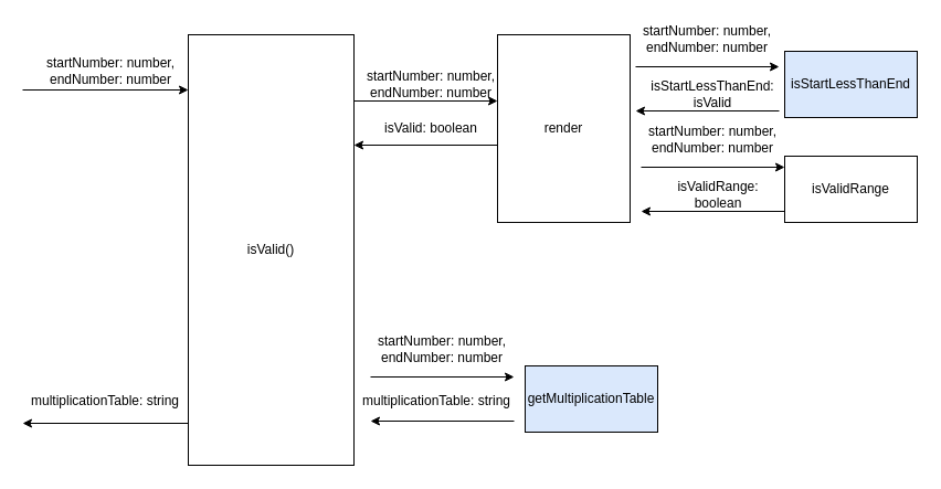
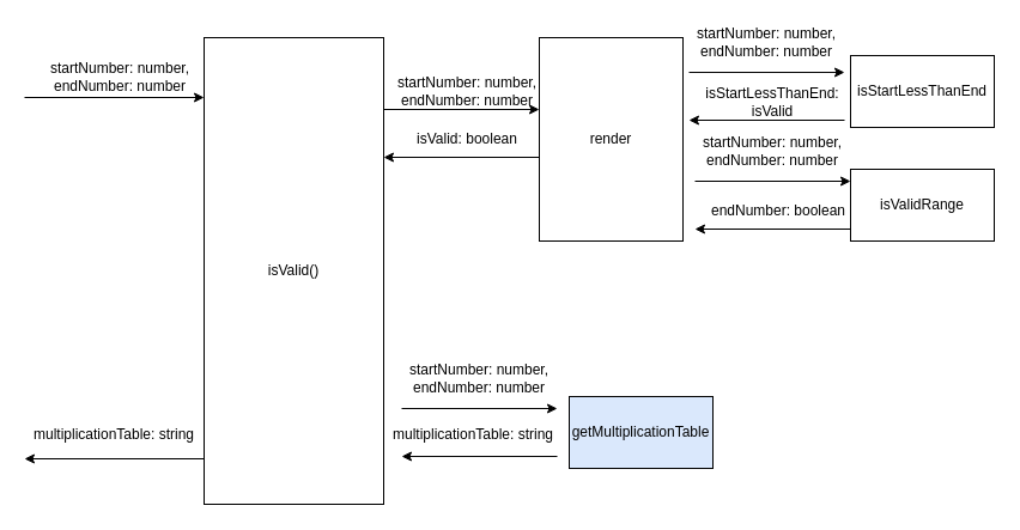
  <mxCell id="0" />
  <mxCell id="1" parent="0" />
  <mxCell id="2" value="isValid()" style="whiteSpace=wrap;html=1;" vertex="1" parent="1"><mxGeometry x="170" y="31" width="150" height="390" as="geometry" /></mxCell>
  <mxCell id="3" value="" style="edgeStyle=none;orthogonalLoop=1;jettySize=auto;html=1;rounded=0;" edge="1" parent="1"><mxGeometry width="80" relative="1" as="geometry"><mxPoint x="20" y="81" as="sourcePoint" /><mxPoint x="170" y="81" as="targetPoint" /><Array as="points" /></mxGeometry></mxCell>
  <mxCell id="4" value="startNumber: number,&lt;br&gt;endNumber: number" style="text;html=1;strokeColor=none;fillColor=none;align=center;verticalAlign=middle;whiteSpace=wrap;rounded=0;" vertex="1" parent="1"><mxGeometry x="40" y="48.5" width="120" height="30" as="geometry" /></mxCell>
  <mxCell id="5" value="" style="edgeStyle=none;orthogonalLoop=1;jettySize=auto;html=1;rounded=0;" edge="1" parent="1"><mxGeometry width="80" relative="1" as="geometry"><mxPoint x="170" y="383" as="sourcePoint" /><mxPoint x="20" y="383" as="targetPoint" /><Array as="points" /></mxGeometry></mxCell>
- <mxCell id="6" value="isStartLessThanEnd" style="whiteSpace=wrap;html=1;fillColor=#dae8fc;" vertex="1" parent="1"><mxGeometry x="710" y="46" width="120" height="60" as="geometry" /></mxCell>
+ <mxCell id="6" value="isStartLessThanEnd" style="whiteSpace=wrap;html=1;" vertex="1" parent="1"><mxGeometry x="710" y="46" width="120" height="60" as="geometry" /></mxCell>
  <mxCell id="7" value="" style="edgeStyle=none;orthogonalLoop=1;jettySize=auto;html=1;rounded=0;" edge="1" parent="1"><mxGeometry width="80" relative="1" as="geometry"><mxPoint x="320" y="91" as="sourcePoint" /><mxPoint x="450" y="91" as="targetPoint" /><Array as="points" /></mxGeometry></mxCell>
  <mxCell id="8" value="" style="edgeStyle=none;orthogonalLoop=1;jettySize=auto;html=1;rounded=0;" edge="1" parent="1"><mxGeometry width="80" relative="1" as="geometry"><mxPoint x="450" y="131" as="sourcePoint" /><mxPoint x="320" y="131" as="targetPoint" /><Array as="points" /></mxGeometry></mxCell>
  <mxCell id="9" value="isValid: boolean" style="text;html=1;strokeColor=none;fillColor=none;align=center;verticalAlign=middle;whiteSpace=wrap;rounded=0;" vertex="1" parent="1"><mxGeometry x="330" y="101" width="120" height="30" as="geometry" /></mxCell>
  <mxCell id="10" value="multiplicationTable: string" style="text;html=1;strokeColor=none;fillColor=none;align=center;verticalAlign=middle;whiteSpace=wrap;rounded=0;" vertex="1" parent="1"><mxGeometry x="20" y="348" width="150" height="30" as="geometry" /></mxCell>
  <mxCell id="11" value="startNumber: number,&lt;br&gt;endNumber: number" style="text;html=1;strokeColor=none;fillColor=none;align=center;verticalAlign=middle;whiteSpace=wrap;rounded=0;" vertex="1" parent="1"><mxGeometry x="330" y="61" width="120" height="30" as="geometry" /></mxCell>
  <mxCell id="12" value="isValidRange" style="whiteSpace=wrap;html=1;" vertex="1" parent="1"><mxGeometry x="710" y="141" width="120" height="60" as="geometry" /></mxCell>
  <mxCell id="13" value="" style="edgeStyle=none;orthogonalLoop=1;jettySize=auto;html=1;rounded=0;" edge="1" parent="1"><mxGeometry width="80" relative="1" as="geometry"><mxPoint x="580" y="151" as="sourcePoint" /><mxPoint x="710" y="151" as="targetPoint" /><Array as="points" /></mxGeometry></mxCell>
  <mxCell id="14" value="" style="edgeStyle=none;orthogonalLoop=1;jettySize=auto;html=1;rounded=0;" edge="1" parent="1"><mxGeometry width="80" relative="1" as="geometry"><mxPoint x="710" y="191" as="sourcePoint" /><mxPoint x="580" y="191" as="targetPoint" /><Array as="points" /></mxGeometry></mxCell>
- <mxCell id="15" value="isValidRange: boolean" style="text;html=1;strokeColor=none;fillColor=none;align=center;verticalAlign=middle;whiteSpace=wrap;rounded=0;" vertex="1" parent="1"><mxGeometry x="590" y="161" width="120" height="30" as="geometry" /></mxCell>
+ <mxCell id="15" value="endNumber: boolean" style="text;html=1;strokeColor=none;fillColor=none;align=center;verticalAlign=middle;whiteSpace=wrap;rounded=0;" vertex="1" parent="1"><mxGeometry x="590" y="161" width="120" height="30" as="geometry" /></mxCell>
  <mxCell id="16" value="startNumber: number,&lt;br&gt;endNumber: number" style="text;html=1;strokeColor=none;fillColor=none;align=center;verticalAlign=middle;whiteSpace=wrap;rounded=0;" vertex="1" parent="1"><mxGeometry x="585" y="111" width="120" height="30" as="geometry" /></mxCell>
  <mxCell id="17" value="getMultiplicationTable" style="whiteSpace=wrap;html=1;fillColor=#dae8fc;" vertex="1" parent="1"><mxGeometry x="475" y="331" width="120" height="60" as="geometry" /></mxCell>
  <mxCell id="18" value="" style="edgeStyle=none;orthogonalLoop=1;jettySize=auto;html=1;rounded=0;" edge="1" parent="1"><mxGeometry width="80" relative="1" as="geometry"><mxPoint x="335" y="341" as="sourcePoint" /><mxPoint x="465" y="341" as="targetPoint" /><Array as="points" /></mxGeometry></mxCell>
  <mxCell id="19" value="" style="edgeStyle=none;orthogonalLoop=1;jettySize=auto;html=1;rounded=0;" edge="1" parent="1"><mxGeometry width="80" relative="1" as="geometry"><mxPoint x="465" y="381" as="sourcePoint" /><mxPoint x="335" y="381" as="targetPoint" /><Array as="points" /></mxGeometry></mxCell>
  <mxCell id="20" value="startNumber: number,&lt;br&gt;endNumber: number" style="text;html=1;strokeColor=none;fillColor=none;align=center;verticalAlign=middle;whiteSpace=wrap;rounded=0;" vertex="1" parent="1"><mxGeometry x="340" y="301" width="120" height="30" as="geometry" /></mxCell>
  <mxCell id="21" value="multiplicationTable: string" style="text;html=1;strokeColor=none;fillColor=none;align=center;verticalAlign=middle;whiteSpace=wrap;rounded=0;" vertex="1" parent="1"><mxGeometry x="320" y="348" width="150" height="30" as="geometry" /></mxCell>
  <mxCell id="22" value="render" style="whiteSpace=wrap;html=1;" vertex="1" parent="1"><mxGeometry x="450" y="31" width="120" height="170" as="geometry" /></mxCell>
  <mxCell id="23" value="" style="edgeStyle=none;orthogonalLoop=1;jettySize=auto;html=1;rounded=0;" edge="1" parent="1"><mxGeometry width="80" relative="1" as="geometry"><mxPoint x="575" y="60" as="sourcePoint" /><mxPoint x="705" y="60" as="targetPoint" /><Array as="points" /></mxGeometry></mxCell>
  <mxCell id="24" value="" style="edgeStyle=none;orthogonalLoop=1;jettySize=auto;html=1;rounded=0;" edge="1" parent="1"><mxGeometry width="80" relative="1" as="geometry"><mxPoint x="705" y="100" as="sourcePoint" /><mxPoint x="575" y="100" as="targetPoint" /><Array as="points" /></mxGeometry></mxCell>
  <mxCell id="25" value="isStartLessThanEnd: isValid" style="text;html=1;strokeColor=none;fillColor=none;align=center;verticalAlign=middle;whiteSpace=wrap;rounded=0;" vertex="1" parent="1"><mxGeometry x="585" y="70" width="120" height="30" as="geometry" /></mxCell>
  <mxCell id="26" value="startNumber: number,&lt;br&gt;endNumber: number" style="text;html=1;strokeColor=none;fillColor=none;align=center;verticalAlign=middle;whiteSpace=wrap;rounded=0;" vertex="1" parent="1"><mxGeometry x="580" y="20" width="120" height="30" as="geometry" /></mxCell>
